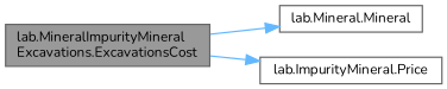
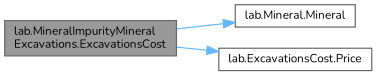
  digraph {
    fontname=Nunito
    rankdir=LR
    node [color=grey40 fillcolor=white fontname=Nunito fontsize=10 shape=box style=filled]
    edge [color=steelblue1 fontname=Nunito fontsize=10 labelfontname=Helvetica labelfontsize=10 style=solid]
    n1 [color=gray40 fillcolor=grey60 fontcolor=black height=0.2 label="lab.MineralImpurityMineral\lExcavations.ExcavationsCost" width=0.4]
    n2 [height=0.2 label="lab.Mineral.Mineral" width=0.4]
-   n3 [height=0.2 label="lab.ImpurityMineral.Price" width=0.4]
+   n3 [height=0.2 label="lab.ExcavationsCost.Price" width=0.4]
    n1 -> n2
    n1 -> n3
  }
